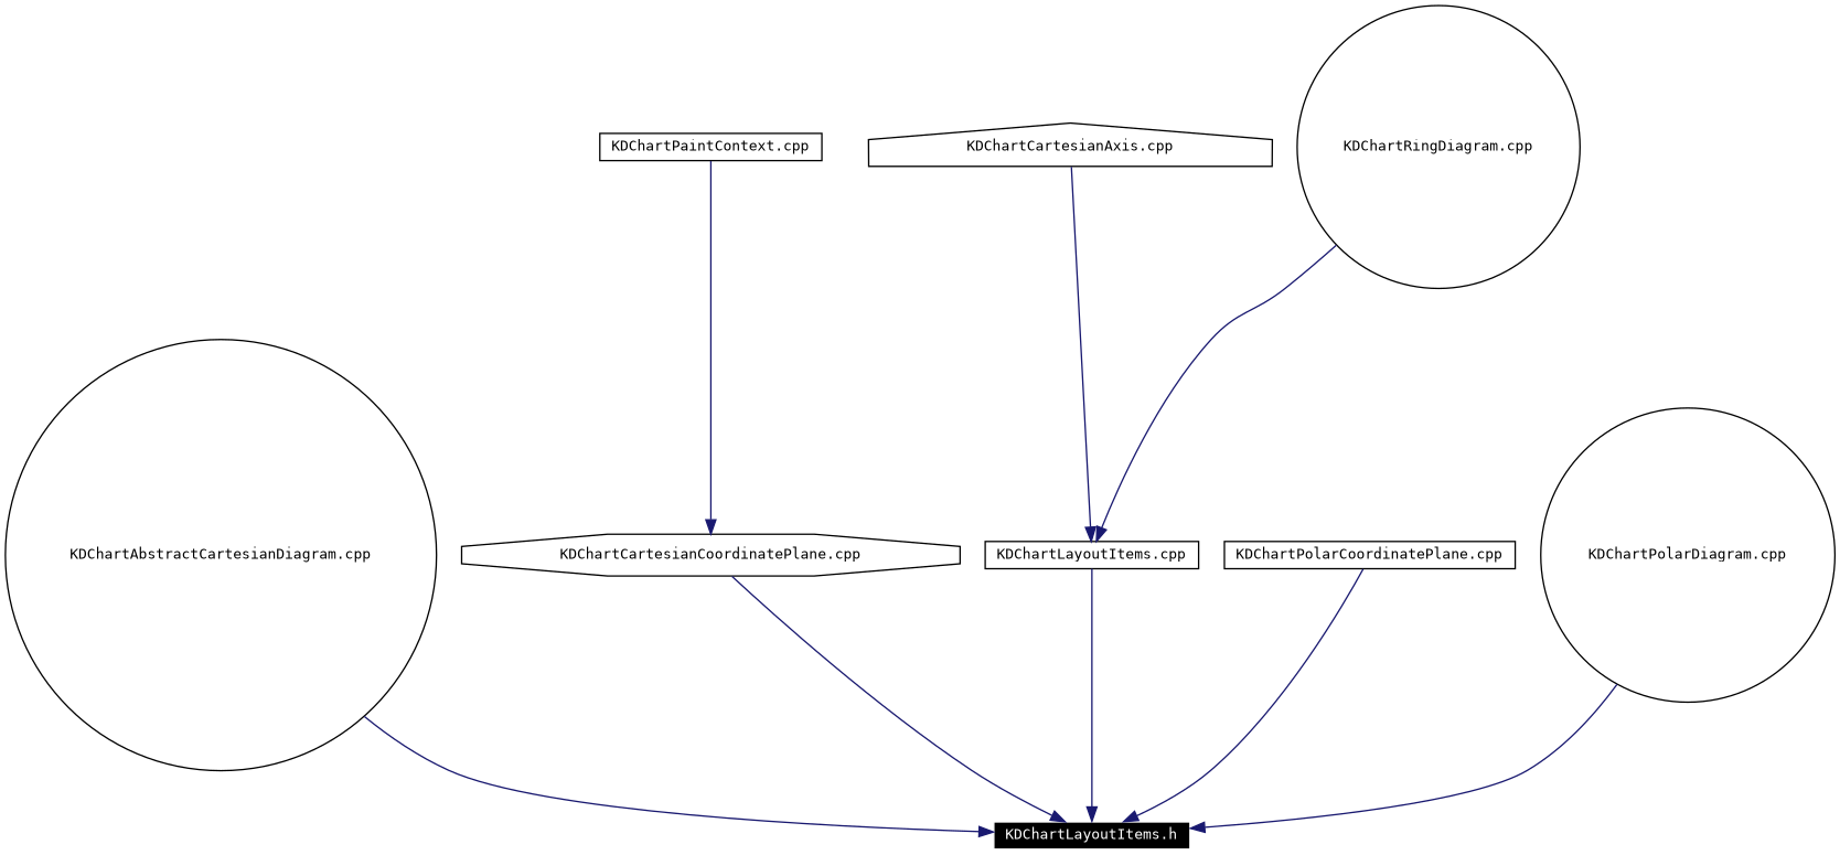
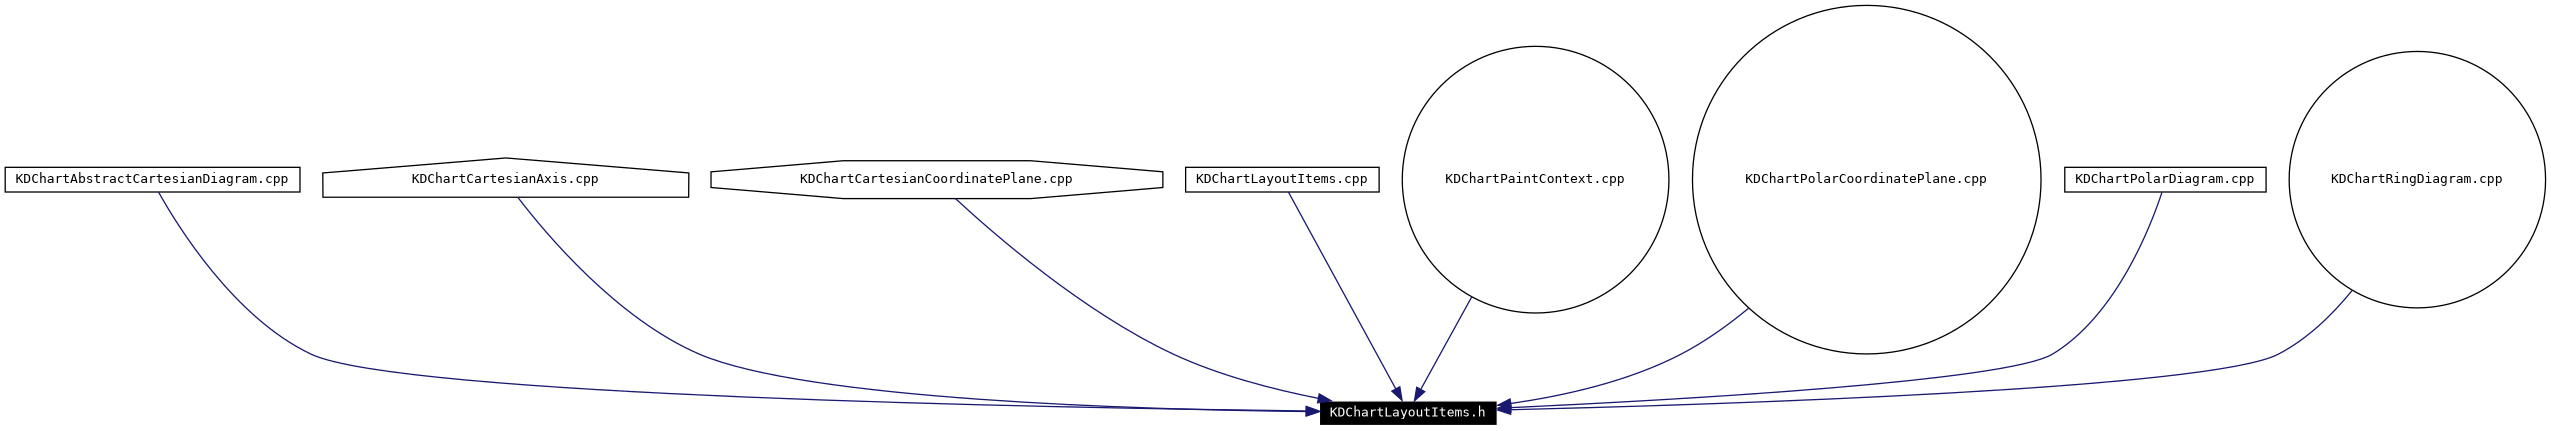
  digraph {
    fontname="DejaVu Sans Mono"
    node [color=black fontname="DejaVu Sans Mono" fontsize=10 shape=circle]
    edge [color=midnightblue fontname="DejaVu Sans Mono" fontsize=10 labelfontname=Helvetica labelfontsize=10 style=solid]
    n1 [color=white fillcolor=black fontcolor=white height=0.2 label="KDChartLayoutItems.h" shape=box style=filled width=0.4]
-   n2 [height=0.2 label="KDChartAbstractCartesianDiagram.cpp" width=0.4]
+   n2 [height=0.2 label="KDChartAbstractCartesianDiagram.cpp" shape=box width=0.4]
    n3 [height=0.2 label="KDChartCartesianAxis.cpp" shape=house width=0.4]
    n4 [height=0.2 label="KDChartCartesianCoordinatePlane.cpp" shape=octagon width=0.4]
    n5 [height=0.2 label="KDChartLayoutItems.cpp" shape=box width=0.4]
-   n6 [height=0.2 label="KDChartPaintContext.cpp" shape=box width=0.4]
-   n7 [height=0.2 label="KDChartPolarCoordinatePlane.cpp" shape=box width=0.4]
-   n8 [height=0.2 label="KDChartPolarDiagram.cpp" width=0.4]
+   n6 [height=0.2 label="KDChartPaintContext.cpp" width=0.4]
+   n7 [height=0.2 label="KDChartPolarCoordinatePlane.cpp" width=0.4]
+   n8 [height=0.2 label="KDChartPolarDiagram.cpp" shape=box width=0.4]
    n9 [height=0.2 label="KDChartRingDiagram.cpp" width=0.4]
    n2 -> n1
-   n3 -> n5
+   n3 -> n1
    n4 -> n1
    n5 -> n1
-   n6 -> n4
+   n6 -> n1
    n7 -> n1
    n8 -> n1
-   n9 -> n5
+   n9 -> n1
  }
